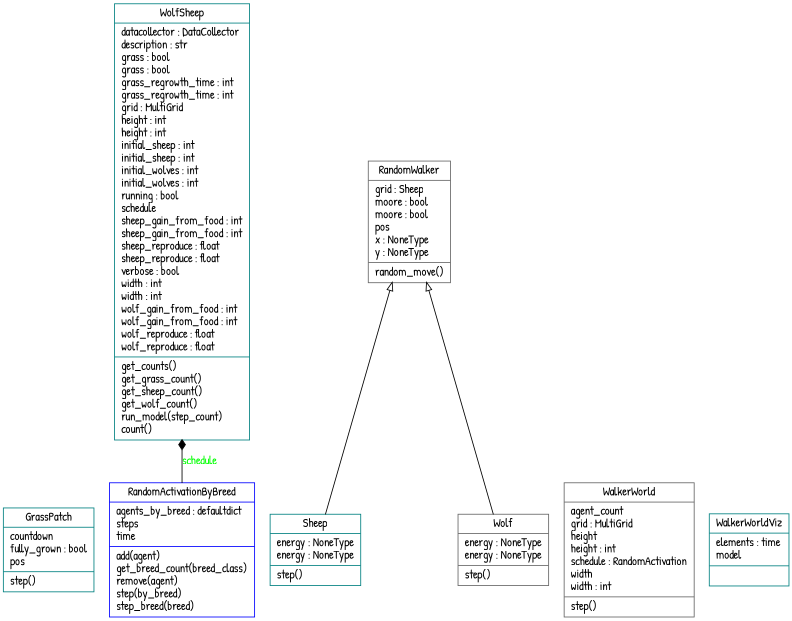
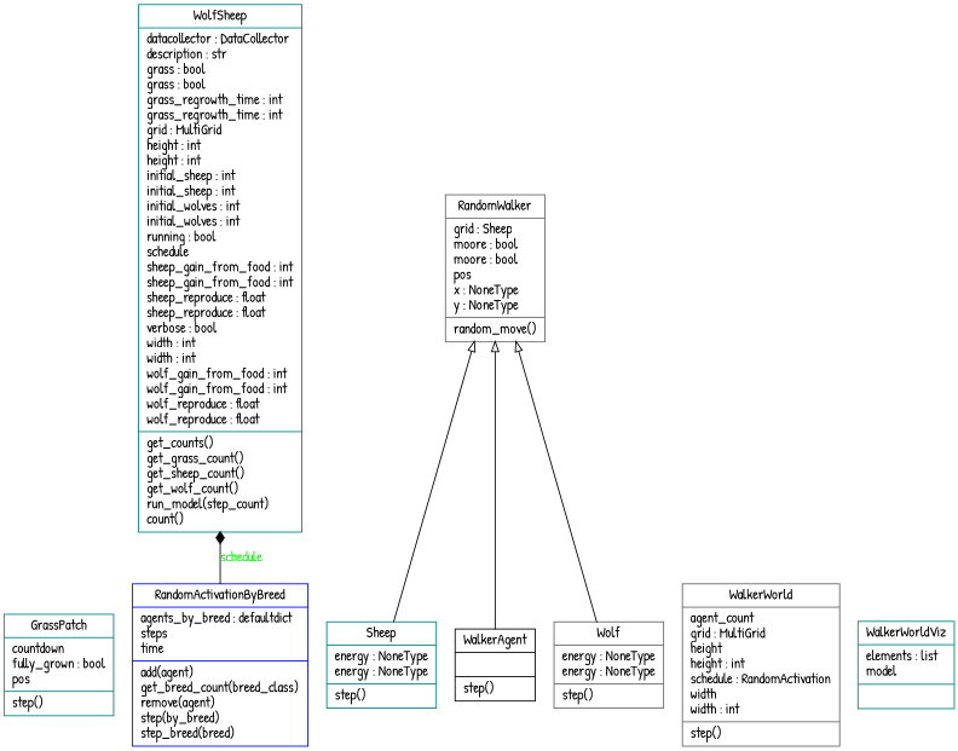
  digraph {
    fontname="Patrick Hand"
    rankdir=BT
    node [color=teal fontname="Patrick Hand" shape=record]
    edge [arrowhead=empty arrowtail=none color=black fontname="Patrick Hand" style=solid]
    n1 [label="{GrassPatch|countdown\lfully_grown : bool\lpos\l|step()\l}"]
    n2 [color=blue label="{RandomActivationByBreed|agents_by_breed : defaultdict\lsteps\ltime\l|add(agent)\lget_breed_count(breed_class)\lremove(agent)\lstep(by_breed)\lstep_breed(breed)\l}"]
    n3 [label="{WolfSheep|datacollector : DataCollector\ldescription : str\lgrass : bool\lgrass : bool\lgrass_regrowth_time : int\lgrass_regrowth_time : int\lgrid : MultiGrid\lheight : int\lheight : int\linitial_sheep : int\linitial_sheep : int\linitial_wolves : int\linitial_wolves : int\lrunning : bool\lschedule\lsheep_gain_from_food : int\lsheep_gain_from_food : int\lsheep_reproduce : float\lsheep_reproduce : float\lverbose : bool\lwidth : int\lwidth : int\lwolf_gain_from_food : int\lwolf_gain_from_food : int\lwolf_reproduce : float\lwolf_reproduce : float\l|get_counts()\lget_grass_count()\lget_sheep_count()\lget_wolf_count()\lrun_model(step_count)\lcount()\l}"]
    n4 [color=gray40 label="{RandomWalker|grid : Sheep\lmoore : bool\lmoore : bool\lpos\lx : NoneType\ly : NoneType\l|random_move()\l}"]
    n5 [label="{Sheep|energy : NoneType\lenergy : NoneType\l|step()\l}"]
+   n6 [color=black label="{WalkerAgent|\l|step()\l}"]
    n7 [color=gray40 label="{WalkerWorld|agent_count\lgrid : MultiGrid\lheight\lheight : int\lschedule : RandomActivation\lwidth\lwidth : int\l|step()\l}"]
-   n8 [label="{WalkerWorldViz|elements : time\lmodel\l|}"]
+   n8 [label="{WalkerWorldViz|elements : list\lmodel\l|}"]
    n9 [color=gray40 label="{Wolf|energy : NoneType\lenergy : NoneType\l|step()\l}"]
    n2 -> n3 [arrowhead=diamond fontcolor=green label=schedule]
    n5 -> n4
+   n6 -> n4
    n9 -> n4
  }
